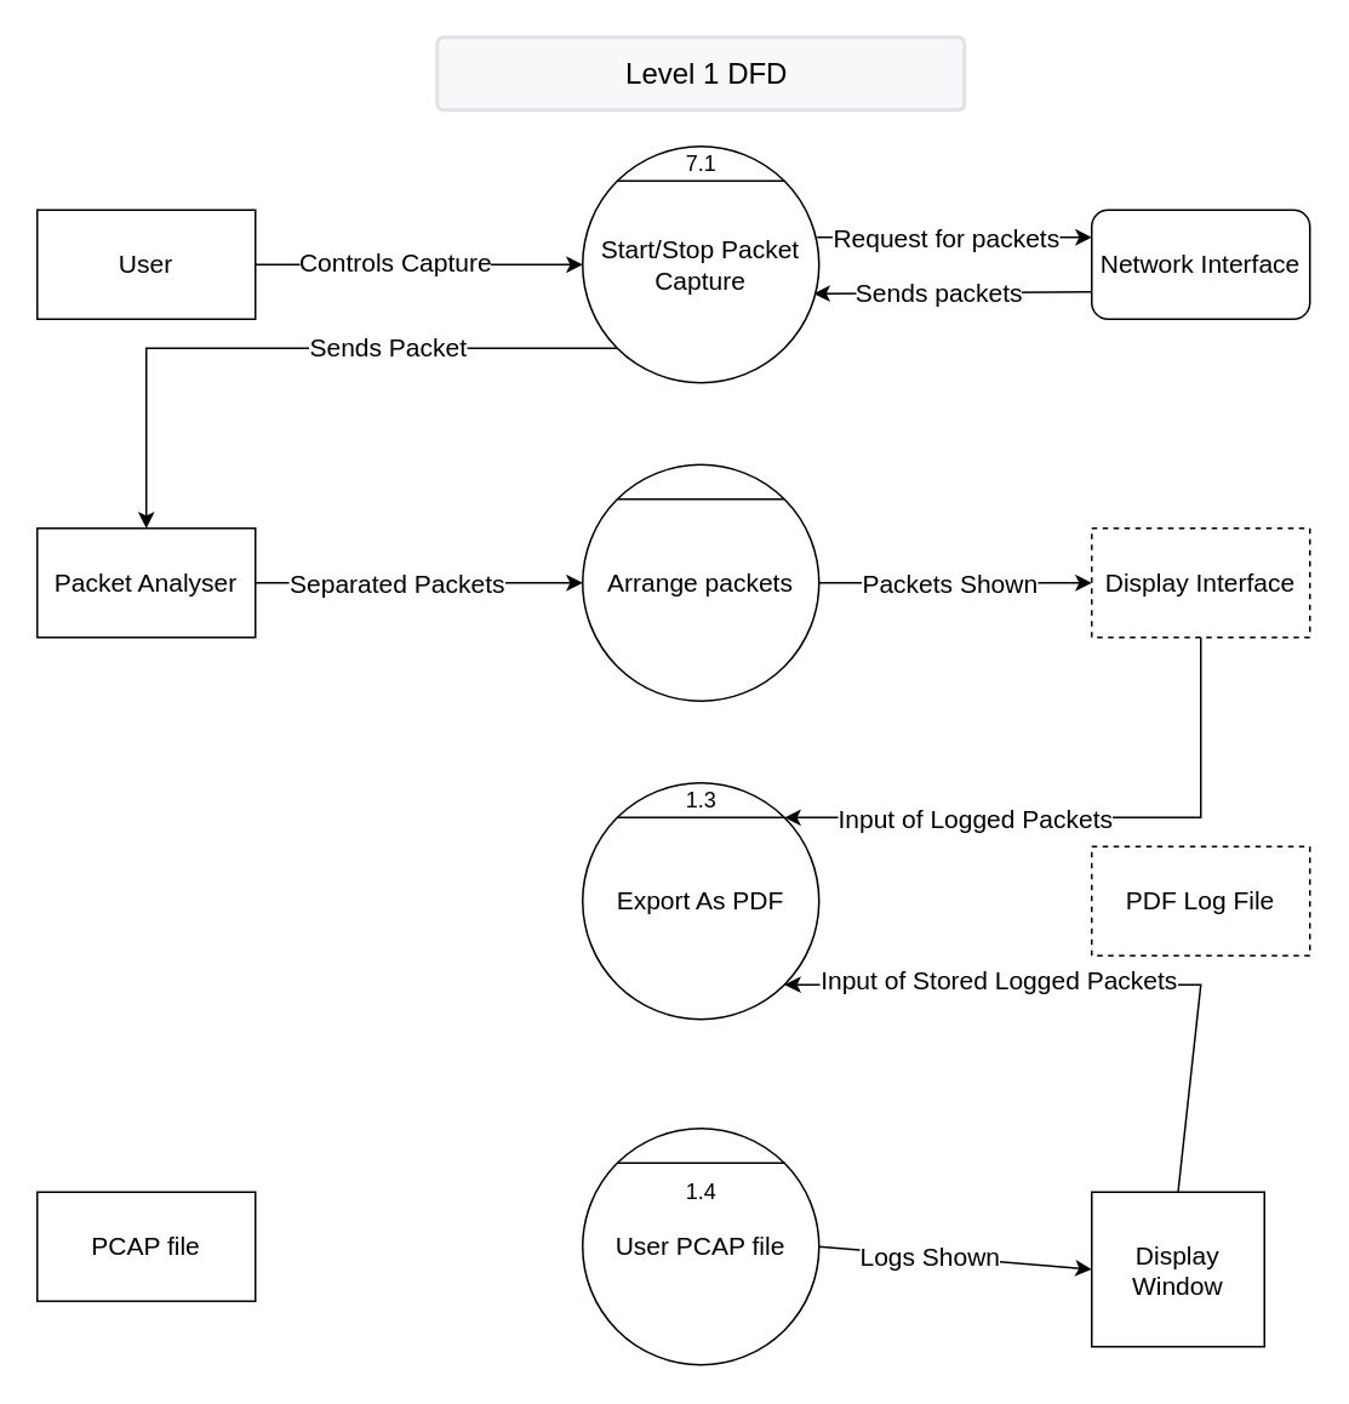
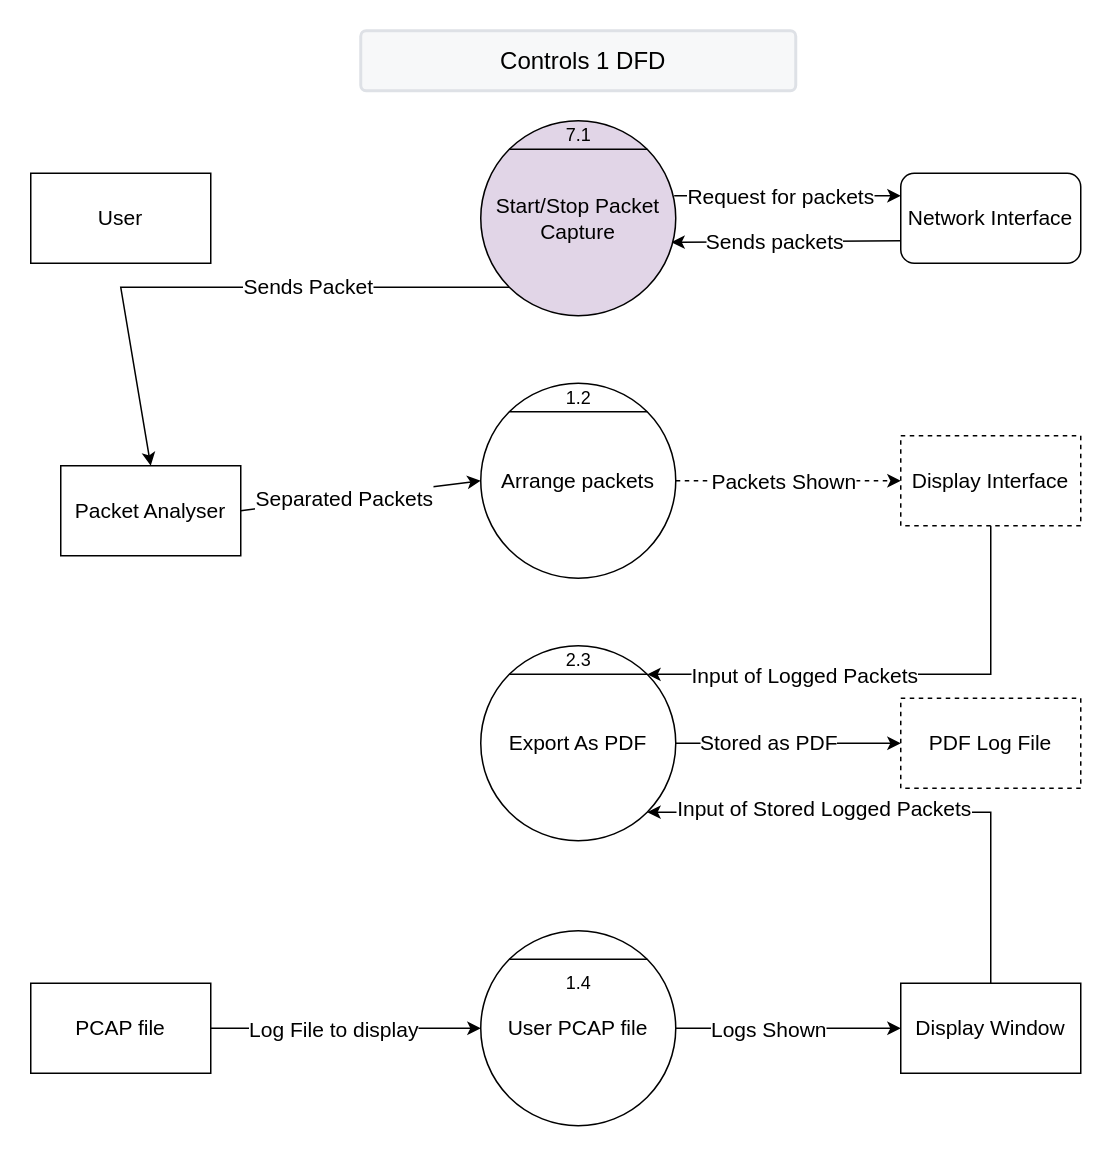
  <mxCell id="0" />
  <mxCell id="1" parent="0" />
  <mxCell id="2" value="" style="group" parent="1" vertex="1" connectable="0"><mxGeometry x="20" y="20" width="700" height="730" as="geometry" /></mxCell>
  <mxCell id="3" value="&lt;font style=&quot;font-size: 14px;&quot;&gt;User&lt;/font&gt;" style="rounded=0;whiteSpace=wrap;html=1;" parent="2" vertex="1"><mxGeometry y="95" width="120" height="60" as="geometry" /></mxCell>
  <mxCell id="4" value="&lt;span style=&quot;font-size: 14px;&quot;&gt;Network Interface&lt;/span&gt;" style="whiteSpace=wrap;html=1;rounded=1;" parent="2" vertex="1"><mxGeometry x="580" y="95" width="120" height="60" as="geometry" /></mxCell>
- <mxCell id="5" value="" style="endArrow=classic;html=1;rounded=0;exitX=1;exitY=0.5;exitDx=0;exitDy=0;entryX=0;entryY=0.5;entryDx=0;entryDy=0;" parent="2" source="3" target="15" edge="1"><mxGeometry width="50" height="50" relative="1" as="geometry"><mxPoint x="340" y="355" as="sourcePoint" /><mxPoint x="390" y="305" as="targetPoint" /></mxGeometry></mxCell>
- <mxCell id="6" value="&lt;font style=&quot;font-size: 14px;&quot;&gt;Controls Capture&lt;/font&gt;" style="edgeLabel;html=1;align=center;verticalAlign=middle;resizable=0;points=[];" parent="5" vertex="1" connectable="0"><mxGeometry x="-0.157" y="2" relative="1" as="geometry"><mxPoint as="offset" /></mxGeometry></mxCell>
  <mxCell id="7" value="" style="endArrow=classic;html=1;rounded=0;exitX=0.992;exitY=0.385;exitDx=0;exitDy=0;entryX=0;entryY=0.25;entryDx=0;entryDy=0;exitPerimeter=0;" parent="2" source="15" target="4" edge="1"><mxGeometry width="50" height="50" relative="1" as="geometry"><mxPoint x="130" y="135" as="sourcePoint" /><mxPoint x="310" y="135" as="targetPoint" /></mxGeometry></mxCell>
  <mxCell id="8" value="Request for packets" style="edgeLabel;html=1;align=center;verticalAlign=middle;resizable=0;points=[];fontSize=14;" parent="7" vertex="1" connectable="0"><mxGeometry x="-0.059" relative="1" as="geometry"><mxPoint as="offset" /></mxGeometry></mxCell>
  <mxCell id="9" value="" style="endArrow=classic;html=1;rounded=0;exitX=0;exitY=0.75;exitDx=0;exitDy=0;entryX=0.977;entryY=0.623;entryDx=0;entryDy=0;entryPerimeter=0;" parent="2" source="4" target="15" edge="1"><mxGeometry width="50" height="50" relative="1" as="geometry"><mxPoint x="590" y="135" as="sourcePoint" /><mxPoint x="439" y="135" as="targetPoint" /></mxGeometry></mxCell>
  <mxCell id="10" value="&lt;font style=&quot;font-size: 14px;&quot;&gt;Sends packets&lt;/font&gt;" style="edgeLabel;html=1;align=center;verticalAlign=middle;resizable=0;points=[];" parent="9" vertex="1" connectable="0"><mxGeometry x="0.111" relative="1" as="geometry"><mxPoint as="offset" /></mxGeometry></mxCell>
  <mxCell id="11" value="" style="endArrow=classic;html=1;rounded=0;exitX=0;exitY=1;exitDx=0;exitDy=0;entryX=0.5;entryY=0;entryDx=0;entryDy=0;" parent="2" source="15" target="13" edge="1"><mxGeometry width="50" height="50" relative="1" as="geometry"><mxPoint x="340" y="345" as="sourcePoint" /><mxPoint x="355" y="255" as="targetPoint" /><Array as="points"><mxPoint x="60" y="171" /></Array></mxGeometry></mxCell>
  <mxCell id="12" value="&lt;font style=&quot;font-size: 14px;&quot;&gt;Sends Packet&lt;/font&gt;" style="edgeLabel;html=1;align=center;verticalAlign=middle;resizable=0;points=[];" parent="11" vertex="1" connectable="0"><mxGeometry x="-0.289" relative="1" as="geometry"><mxPoint as="offset" /></mxGeometry></mxCell>
- <mxCell id="13" value="&lt;span style=&quot;font-size: 14px;&quot;&gt;Packet Analyser&lt;/span&gt;" style="rounded=0;whiteSpace=wrap;html=1;" parent="2" vertex="1"><mxGeometry y="270" width="120" height="60" as="geometry" /></mxCell>
+ <mxCell id="13" value="&lt;span style=&quot;font-size: 14px;&quot;&gt;Packet Analyser&lt;/span&gt;" style="rounded=0;whiteSpace=wrap;html=1;" parent="2" vertex="1"><mxGeometry x="20" y="290" width="120" height="60" as="geometry" /></mxCell>
  <mxCell id="14" value="" style="group" parent="2" vertex="1" connectable="0"><mxGeometry x="300" y="60" width="130" height="130" as="geometry" /></mxCell>
- <mxCell id="15" value="&lt;font style=&quot;font-size: 14px;&quot;&gt;Start/Stop Packet Capture&lt;/font&gt;" style="ellipse;whiteSpace=wrap;html=1;aspect=fixed;container=1;" parent="14" vertex="1"><mxGeometry width="130" height="130" as="geometry" /></mxCell>
+ <mxCell id="15" value="&lt;font style=&quot;font-size: 14px;&quot;&gt;Start/Stop Packet Capture&lt;/font&gt;" style="ellipse;whiteSpace=wrap;html=1;aspect=fixed;container=1;fillColor=#e1d5e7;" parent="14" vertex="1"><mxGeometry width="130" height="130" as="geometry" /></mxCell>
  <mxCell id="16" value="" style="endArrow=none;html=1;rounded=0;exitX=0;exitY=0;exitDx=0;exitDy=0;entryX=1;entryY=0;entryDx=0;entryDy=0;" parent="14" source="15" target="15" edge="1"><mxGeometry width="50" height="50" relative="1" as="geometry"><mxPoint x="50" y="195" as="sourcePoint" /><mxPoint x="100" y="145" as="targetPoint" /></mxGeometry></mxCell>
  <mxCell id="17" value="7.1" style="text;html=1;align=center;verticalAlign=middle;whiteSpace=wrap;rounded=0;" parent="14" vertex="1"><mxGeometry x="37.5" width="55" height="20" as="geometry" /></mxCell>
  <mxCell id="18" value="" style="group" parent="2" vertex="1" connectable="0"><mxGeometry x="300" y="235" width="130" height="130" as="geometry" /></mxCell>
  <mxCell id="19" value="&lt;font style=&quot;font-size: 14px;&quot;&gt;Arrange packets&lt;/font&gt;" style="ellipse;whiteSpace=wrap;html=1;aspect=fixed;container=1;" parent="18" vertex="1"><mxGeometry width="130" height="130" as="geometry" /></mxCell>
  <mxCell id="20" value="" style="endArrow=none;html=1;rounded=0;exitX=0;exitY=0;exitDx=0;exitDy=0;entryX=1;entryY=0;entryDx=0;entryDy=0;" parent="18" source="19" target="19" edge="1"><mxGeometry width="50" height="50" relative="1" as="geometry"><mxPoint x="50" y="195" as="sourcePoint" /><mxPoint x="100" y="145" as="targetPoint" /></mxGeometry></mxCell>
+ <mxCell id="21" value="1.2" style="text;html=1;align=center;verticalAlign=middle;whiteSpace=wrap;rounded=0;" parent="18" vertex="1"><mxGeometry x="37.5" width="55" height="20" as="geometry" /></mxCell>
  <mxCell id="22" value="" style="endArrow=classic;html=1;rounded=0;exitX=1;exitY=0.5;exitDx=0;exitDy=0;entryX=0;entryY=0.5;entryDx=0;entryDy=0;" parent="2" source="13" target="19" edge="1"><mxGeometry width="50" height="50" relative="1" as="geometry"><mxPoint x="130" y="135" as="sourcePoint" /><mxPoint x="300" y="135" as="targetPoint" /></mxGeometry></mxCell>
  <mxCell id="23" value="&lt;font style=&quot;font-size: 14px;&quot;&gt;Separated Packets&lt;/font&gt;" style="edgeLabel;html=1;align=center;verticalAlign=middle;resizable=0;points=[];" parent="22" vertex="1" connectable="0"><mxGeometry x="-0.139" y="1" relative="1" as="geometry"><mxPoint y="1" as="offset" /></mxGeometry></mxCell>
- <mxCell id="24" value="" style="endArrow=classic;html=1;rounded=0;exitX=1;exitY=0.5;exitDx=0;exitDy=0;entryX=0;entryY=0.5;entryDx=0;entryDy=0;" parent="2" source="19" target="26" edge="1"><mxGeometry width="50" height="50" relative="1" as="geometry"><mxPoint x="130" y="310" as="sourcePoint" /><mxPoint x="550" y="305" as="targetPoint" /></mxGeometry></mxCell>
+ <mxCell id="24" value="" style="endArrow=classic;html=1;rounded=0;exitX=1;exitY=0.5;exitDx=0;exitDy=0;entryX=0;entryY=0.5;entryDx=0;entryDy=0;dashed=1;" parent="2" source="19" target="26" edge="1"><mxGeometry width="50" height="50" relative="1" as="geometry"><mxPoint x="130" y="310" as="sourcePoint" /><mxPoint x="550" y="305" as="targetPoint" /></mxGeometry></mxCell>
  <mxCell id="25" value="&lt;font style=&quot;font-size: 14px;&quot;&gt;Packets Shown&lt;/font&gt;" style="edgeLabel;html=1;align=center;verticalAlign=middle;resizable=0;points=[];" parent="24" vertex="1" connectable="0"><mxGeometry x="-0.222" y="1" relative="1" as="geometry"><mxPoint x="13" y="1" as="offset" /></mxGeometry></mxCell>
  <mxCell id="26" value="&lt;span style=&quot;font-size: 14px;&quot;&gt;Display Interface&lt;/span&gt;" style="rounded=0;whiteSpace=wrap;html=1;dashed=1;" parent="2" vertex="1"><mxGeometry x="580" y="270" width="120" height="60" as="geometry" /></mxCell>
  <mxCell id="27" value="" style="group" parent="2" vertex="1" connectable="0"><mxGeometry x="300" y="600" width="130" height="130" as="geometry" /></mxCell>
  <mxCell id="28" value="&lt;span style=&quot;font-size: 14px;&quot;&gt;User PCAP file&lt;/span&gt;" style="ellipse;whiteSpace=wrap;html=1;aspect=fixed;container=1;" parent="27" vertex="1"><mxGeometry width="130" height="130" as="geometry" /></mxCell>
  <mxCell id="29" value="" style="endArrow=none;html=1;rounded=0;exitX=0;exitY=0;exitDx=0;exitDy=0;entryX=1;entryY=0;entryDx=0;entryDy=0;" parent="27" source="28" target="28" edge="1"><mxGeometry width="50" height="50" relative="1" as="geometry"><mxPoint x="50" y="195" as="sourcePoint" /><mxPoint x="100" y="145" as="targetPoint" /></mxGeometry></mxCell>
  <mxCell id="30" value="1.4" style="text;html=1;align=center;verticalAlign=middle;whiteSpace=wrap;rounded=0;" parent="27" vertex="1"><mxGeometry x="37.5" y="25" width="55" height="20" as="geometry" /></mxCell>
  <mxCell id="31" value="&lt;span style=&quot;font-size: 14px;&quot;&gt;PCAP file&lt;/span&gt;" style="rounded=0;whiteSpace=wrap;html=1;" parent="2" vertex="1"><mxGeometry y="635" width="120" height="60" as="geometry" /></mxCell>
+ <mxCell id="32" value="" style="endArrow=classic;html=1;rounded=0;exitX=1;exitY=0.5;exitDx=0;exitDy=0;entryX=0;entryY=0.5;entryDx=0;entryDy=0;" parent="2" source="31" target="28" edge="1"><mxGeometry width="50" height="50" relative="1" as="geometry"><mxPoint x="130" y="310" as="sourcePoint" /><mxPoint x="310" y="310" as="targetPoint" /></mxGeometry></mxCell>
+ <mxCell id="33" value="&lt;font style=&quot;font-size: 14px;&quot;&gt;Log File to display&lt;/font&gt;" style="edgeLabel;html=1;align=center;verticalAlign=middle;resizable=0;points=[];" parent="32" vertex="1" connectable="0"><mxGeometry x="-0.296" y="1" relative="1" as="geometry"><mxPoint x="18" y="1" as="offset" /></mxGeometry></mxCell>
  <mxCell id="34" value="" style="group" parent="2" vertex="1" connectable="0"><mxGeometry x="300" y="410" width="130" height="130" as="geometry" /></mxCell>
  <mxCell id="35" value="&lt;span style=&quot;font-size: 14px;&quot;&gt;Export As PDF&lt;/span&gt;" style="ellipse;whiteSpace=wrap;html=1;aspect=fixed;container=1;" parent="34" vertex="1"><mxGeometry width="130" height="130" as="geometry" /></mxCell>
  <mxCell id="36" value="" style="endArrow=none;html=1;rounded=0;exitX=0;exitY=0;exitDx=0;exitDy=0;entryX=1;entryY=0;entryDx=0;entryDy=0;" parent="34" source="35" target="35" edge="1"><mxGeometry width="50" height="50" relative="1" as="geometry"><mxPoint x="50" y="195" as="sourcePoint" /><mxPoint x="100" y="145" as="targetPoint" /></mxGeometry></mxCell>
- <mxCell id="37" value="1.3" style="text;html=1;align=center;verticalAlign=middle;whiteSpace=wrap;rounded=0;" parent="34" vertex="1"><mxGeometry x="37.5" width="55" height="20" as="geometry" /></mxCell>
- <mxCell id="38" value="&lt;span style=&quot;font-size: 14px;&quot;&gt;Display Window&lt;/span&gt;" style="rounded=0;whiteSpace=wrap;html=1;" parent="2" vertex="1"><mxGeometry x="580" y="635" width="95" height="85" as="geometry" /></mxCell>
+ <mxCell id="37" value="2.3" style="text;html=1;align=center;verticalAlign=middle;whiteSpace=wrap;rounded=0;" parent="34" vertex="1"><mxGeometry x="37.5" width="55" height="20" as="geometry" /></mxCell>
+ <mxCell id="38" value="&lt;span style=&quot;font-size: 14px;&quot;&gt;Display Window&lt;/span&gt;" style="rounded=0;whiteSpace=wrap;html=1;" parent="2" vertex="1"><mxGeometry x="580" y="635" width="120" height="60" as="geometry" /></mxCell>
  <mxCell id="39" value="" style="endArrow=classic;html=1;rounded=0;exitX=1;exitY=0.5;exitDx=0;exitDy=0;entryX=0;entryY=0.5;entryDx=0;entryDy=0;" parent="2" source="28" target="38" edge="1"><mxGeometry width="50" height="50" relative="1" as="geometry"><mxPoint x="440" y="310" as="sourcePoint" /><mxPoint x="590" y="310" as="targetPoint" /></mxGeometry></mxCell>
  <mxCell id="40" value="&lt;font style=&quot;font-size: 14px;&quot;&gt;Logs Shown&lt;/font&gt;" style="edgeLabel;html=1;align=center;verticalAlign=middle;resizable=0;points=[];" parent="39" vertex="1" connectable="0"><mxGeometry x="-0.189" relative="1" as="geometry"><mxPoint as="offset" /></mxGeometry></mxCell>
  <mxCell id="41" value="" style="endArrow=classic;html=1;rounded=0;exitX=0.5;exitY=1;exitDx=0;exitDy=0;entryX=1;entryY=0;entryDx=0;entryDy=0;" parent="2" source="26" target="35" edge="1"><mxGeometry width="50" height="50" relative="1" as="geometry"><mxPoint x="440" y="310" as="sourcePoint" /><mxPoint x="590" y="310" as="targetPoint" /><Array as="points"><mxPoint x="640" y="429" /></Array></mxGeometry></mxCell>
  <mxCell id="42" value="&lt;font style=&quot;font-size: 14px;&quot;&gt;Input of Logged Packets&lt;/font&gt;" style="edgeLabel;html=1;align=center;verticalAlign=middle;resizable=0;points=[];" parent="41" vertex="1" connectable="0"><mxGeometry x="0.416" relative="1" as="geometry"><mxPoint x="8" as="offset" /></mxGeometry></mxCell>
  <mxCell id="43" value="" style="endArrow=classic;html=1;rounded=0;exitX=0.5;exitY=0;exitDx=0;exitDy=0;entryX=1;entryY=1;entryDx=0;entryDy=0;" parent="2" source="38" target="35" edge="1"><mxGeometry width="50" height="50" relative="1" as="geometry"><mxPoint x="650" y="340" as="sourcePoint" /><mxPoint x="421" y="439" as="targetPoint" /><Array as="points"><mxPoint x="640" y="521" /></Array></mxGeometry></mxCell>
  <mxCell id="44" value="&lt;font style=&quot;font-size: 14px;&quot;&gt;Input of Stored Logged Packets&lt;/font&gt;" style="edgeLabel;html=1;align=center;verticalAlign=middle;resizable=0;points=[];" parent="43" vertex="1" connectable="0"><mxGeometry x="0.35" y="-2" relative="1" as="geometry"><mxPoint x="6" as="offset" /></mxGeometry></mxCell>
  <mxCell id="45" value="&lt;span style=&quot;font-size: 14px;&quot;&gt;PDF Log File&lt;/span&gt;" style="rounded=0;whiteSpace=wrap;html=1;dashed=1;" parent="2" vertex="1"><mxGeometry x="580" y="445" width="120" height="60" as="geometry" /></mxCell>
- <mxCell id="48" value="&lt;font style=&quot;font-size: 16px;&quot;&gt;Level 1 DFD&lt;/font&gt;" style="rounded=1;arcSize=9;fillColor=#F7F8F9;align=center;spacingLeft=5;strokeColor=#DEE1E6;html=1;strokeWidth=2;fontSize=12" parent="2" vertex="1"><mxGeometry x="220" width="290" height="40" as="geometry" /></mxCell>
+ <mxCell id="46" value="" style="endArrow=classic;html=1;rounded=0;exitX=1;exitY=0.5;exitDx=0;exitDy=0;entryX=0;entryY=0.5;entryDx=0;entryDy=0;" parent="2" source="35" target="45" edge="1"><mxGeometry width="50" height="50" relative="1" as="geometry"><mxPoint x="440" y="675" as="sourcePoint" /><mxPoint x="590" y="675" as="targetPoint" /></mxGeometry></mxCell>
+ <mxCell id="47" value="&lt;font style=&quot;font-size: 14px;&quot;&gt;Stored as PDF&lt;/font&gt;" style="edgeLabel;html=1;align=center;verticalAlign=middle;resizable=0;points=[];" parent="46" vertex="1" connectable="0"><mxGeometry x="-0.189" y="1" relative="1" as="geometry"><mxPoint as="offset" /></mxGeometry></mxCell>
+ <mxCell id="48" value="&lt;font style=&quot;font-size: 16px;&quot;&gt;Controls 1 DFD&lt;/font&gt;" style="rounded=1;arcSize=9;fillColor=#F7F8F9;align=center;spacingLeft=5;strokeColor=#DEE1E6;html=1;strokeWidth=2;fontSize=12" parent="2" vertex="1"><mxGeometry x="220" width="290" height="40" as="geometry" /></mxCell>
